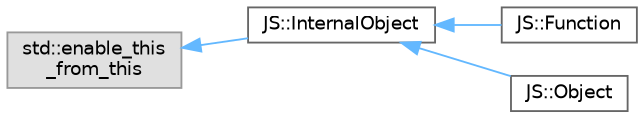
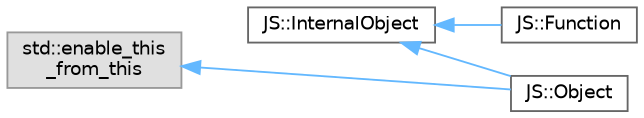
  digraph {
    rankdir=LR
    node [color=grey40 fillcolor=white fontname=Helvetica fontsize=10 shape=box style=filled]
    edge [color=steelblue1 dir=back fontname=Helvetica fontsize=10 labelfontname=Helvetica labelfontsize=10 style=solid]
    n1 [color=grey60 fillcolor="#E0E0E0" height=0.2 label="std::enable_this\l_from_this" width=0.4]
    n2 [height=0.2 label="JS::InternalObject" width=0.4]
    n3 [height=0.2 label="JS::Function" width=0.4]
    n4 [height=0.2 label="JS::Object" width=0.4]
-   n1 -> n2
+   n1 -> n4
    n2 -> n3
    n2 -> n4
  }
